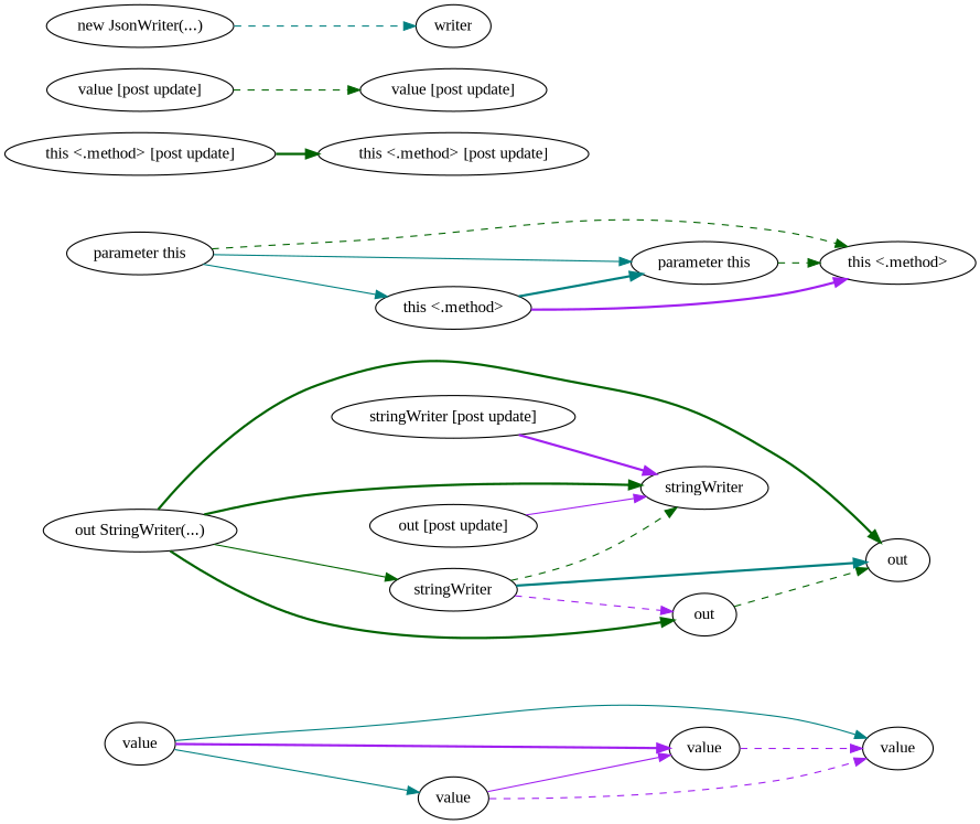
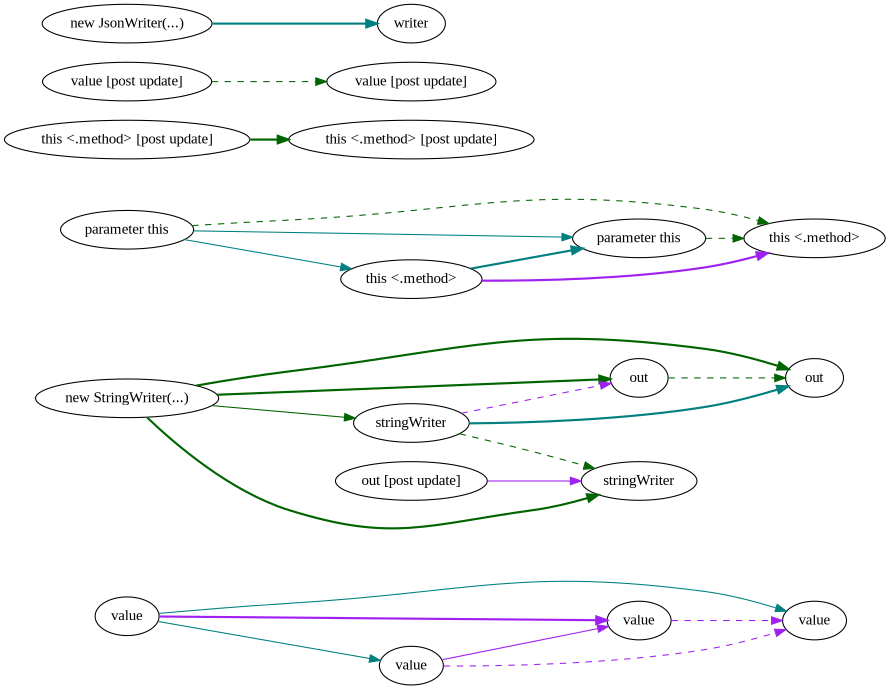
  digraph {
    compound=true
    fontname="Liberation Serif"
    rankdir=LR
    node [fontname="Liberation Serif"]
    edge [color=darkgreen fontname="Liberation Serif" style=bold]
    n1 [label=value]
    n2 [label=value]
    n3 [label=value]
    n4 [label=value]
    n5 [label=out]
    n6 [label=out]
    n7 [label="parameter this"]
    n8 [label="parameter this"]
    n9 [label="this <.method>"]
    n10 [label="this <.method>"]
    n11 [label="this <.method> [post update]"]
    n12 [label="this <.method> [post update]"]
    n13 [label="out [post update]"]
    n14 [label=stringWriter]
-   n15 [label="stringWriter [post update]"]
    n16 [label="value [post update]"]
    n17 [label="value [post update]"]
    n18 [label="new JsonWriter(...)"]
    n19 [label=writer]
-   n20 [label="out StringWriter(...)"]
+   n20 [label="new StringWriter(...)"]
    n21 [label=stringWriter]
    n1 -> n2 [color=purple]
    n1 -> n3 [color=teal style=solid]
    n1 -> n4 [color=teal style=solid]
    n2 -> n3 [color=purple style=dashed]
    n4 -> n2 [color=purple style=solid]
    n4 -> n3 [color=purple style=dashed]
    n5 -> n6 [style=dashed]
    n7 -> n8 [color=teal style=solid]
    n7 -> n9 [style=dashed]
    n7 -> n10 [color=teal style=solid]
    n8 -> n9 [style=dashed]
    n10 -> n8 [color=teal]
    n10 -> n9 [color=purple]
    n11 -> n12
    n13 -> n14 [color=purple style=solid]
-   n15 -> n14 [color=purple]
    n16 -> n17 [style=dashed]
-   n18 -> n19 [color=teal style=dashed]
+   n18 -> n19 [color=teal]
    n20 -> n5
    n20 -> n6
    n20 -> n14
    n20 -> n21 [style=solid]
    n21 -> n5 [color=purple style=dashed]
    n21 -> n6 [color=teal]
    n21 -> n14 [style=dashed]
  }
